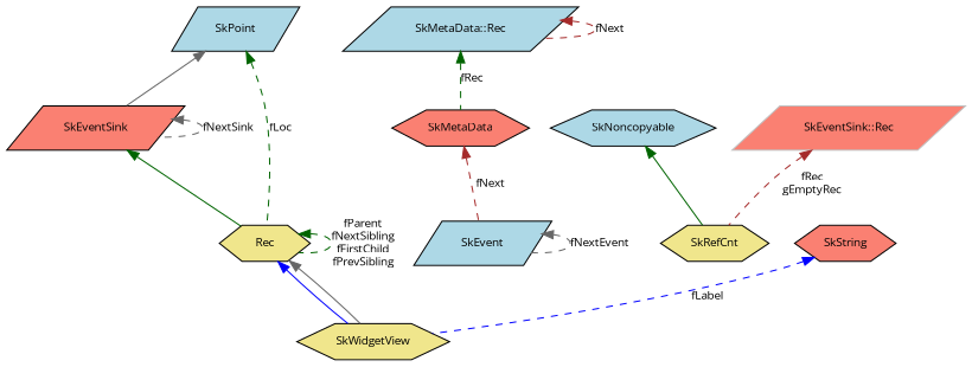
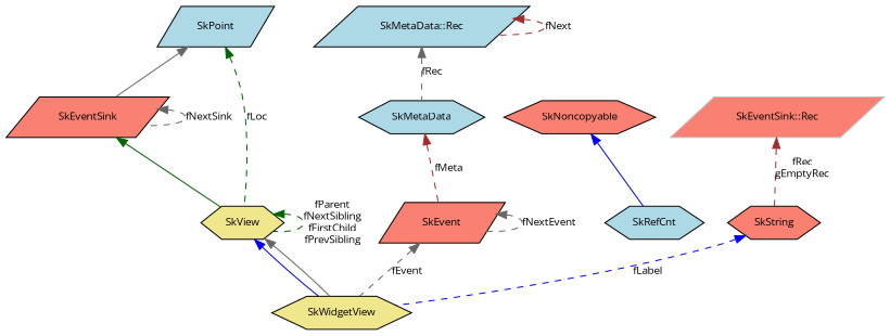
  digraph {
    fontname="Open Sans"
    node [color=black fillcolor=lightblue fontname="Open Sans" fontsize=10 shape=hexagon style=filled]
    edge [color=gray40 dir=back fontname="Open Sans" fontsize=10 labelfontname=FreeSans labelfontsize=10 style=dashed]
    n1 [fillcolor=khaki fontcolor=black height=0.2 label=SkWidgetView width=0.4]
-   n2 [fillcolor=khaki height=0.2 label=Rec width=0.4]
+   n2 [fillcolor=khaki height=0.2 label=SkView width=0.4]
    n3 [fillcolor=salmon height=0.2 label=SkEventSink shape=parallelogram width=0.4]
-   n4 [fillcolor=khaki height=0.2 label=SkRefCnt width=0.4]
-   n5 [height=0.2 label=SkNoncopyable width=0.4]
+   n4 [height=0.2 label=SkRefCnt width=0.4]
+   n5 [fillcolor=salmon height=0.2 label=SkNoncopyable width=0.4]
    n6 [height=0.2 label=SkPoint shape=parallelogram width=0.4]
-   n7 [height=0.2 label=SkEvent shape=parallelogram width=0.4]
-   n8 [fillcolor=salmon height=0.2 label=SkMetaData width=0.4]
+   n7 [fillcolor=salmon height=0.2 label=SkEvent shape=parallelogram width=0.4]
+   n8 [height=0.2 label=SkMetaData width=0.4]
    n9 [height=0.2 label="SkMetaData::Rec" shape=parallelogram width=0.4]
    n10 [fillcolor=salmon height=0.2 label=SkString width=0.4]
    n11 [color=grey75 fillcolor=salmon height=0.2 label="SkEventSink::Rec" shape=parallelogram width=0.4]
    n2 -> n1 [color=blue style=solid]
    n2 -> n1 [style=solid]
    n2 -> n2 [color=darkgreen label="fParent\nfNextSibling\nfFirstChild\nfPrevSibling"]
    n3 -> n2 [color=darkgreen style=solid]
    n3 -> n3 [label=fNextSink]
-   n5 -> n4 [color=darkgreen style=solid]
+   n5 -> n4 [color=blue style=solid]
    n6 -> n2 [color=darkgreen label=fLoc]
    n6 -> n3 [style=solid]
+   n7 -> n1 [label=fEvent]
    n7 -> n7 [label=fNextEvent]
-   n8 -> n7 [color=brown label=fNext]
-   n9 -> n8 [color=darkgreen label=fRec]
+   n8 -> n7 [color=brown label=fMeta]
+   n9 -> n8 [label=fRec]
    n9 -> n9 [color=brown label=fNext]
    n10 -> n1 [color=blue label=fLabel]
-   n11 -> n4 [color=brown label="fRec\ngEmptyRec"]
+   n11 -> n10 [color=brown label="fRec\ngEmptyRec"]
  }
